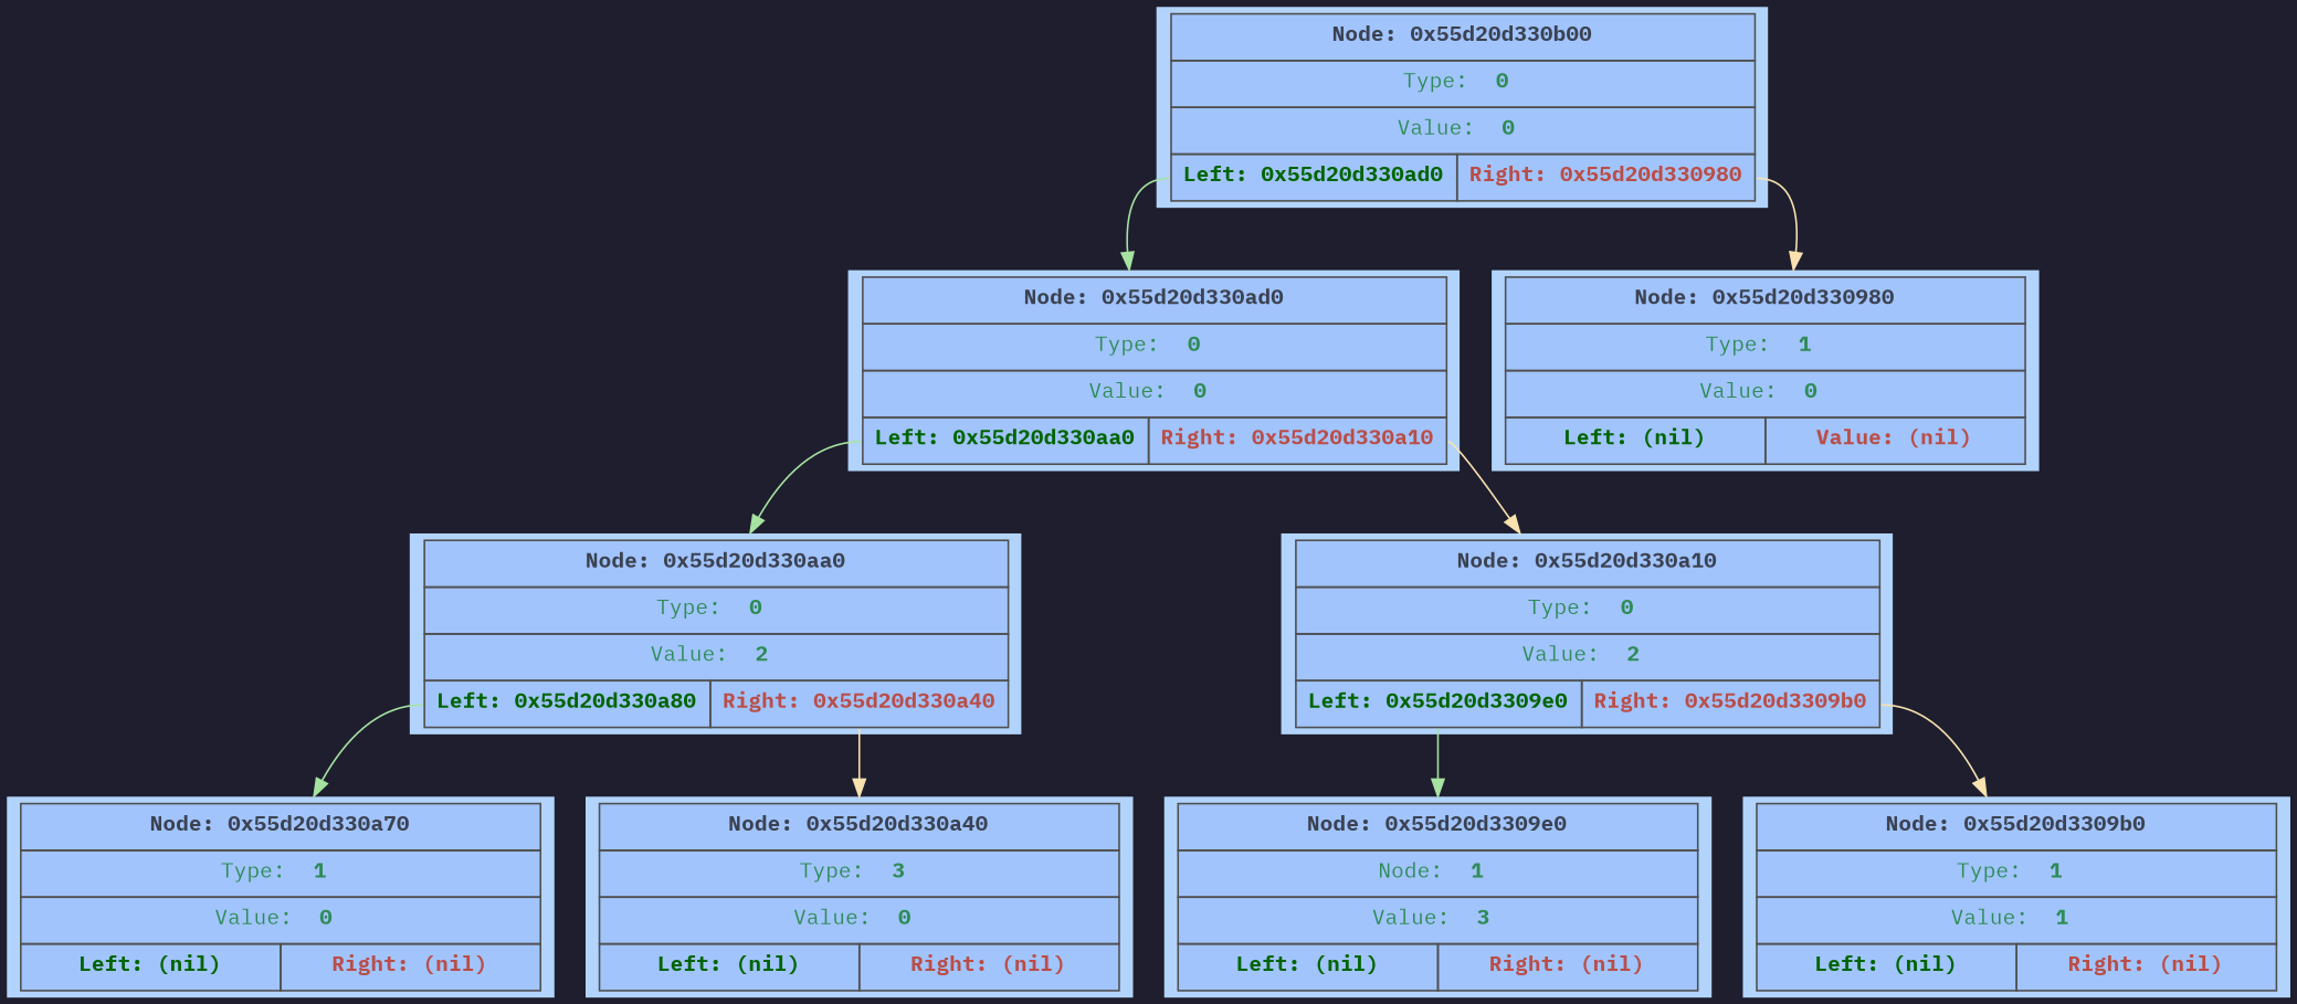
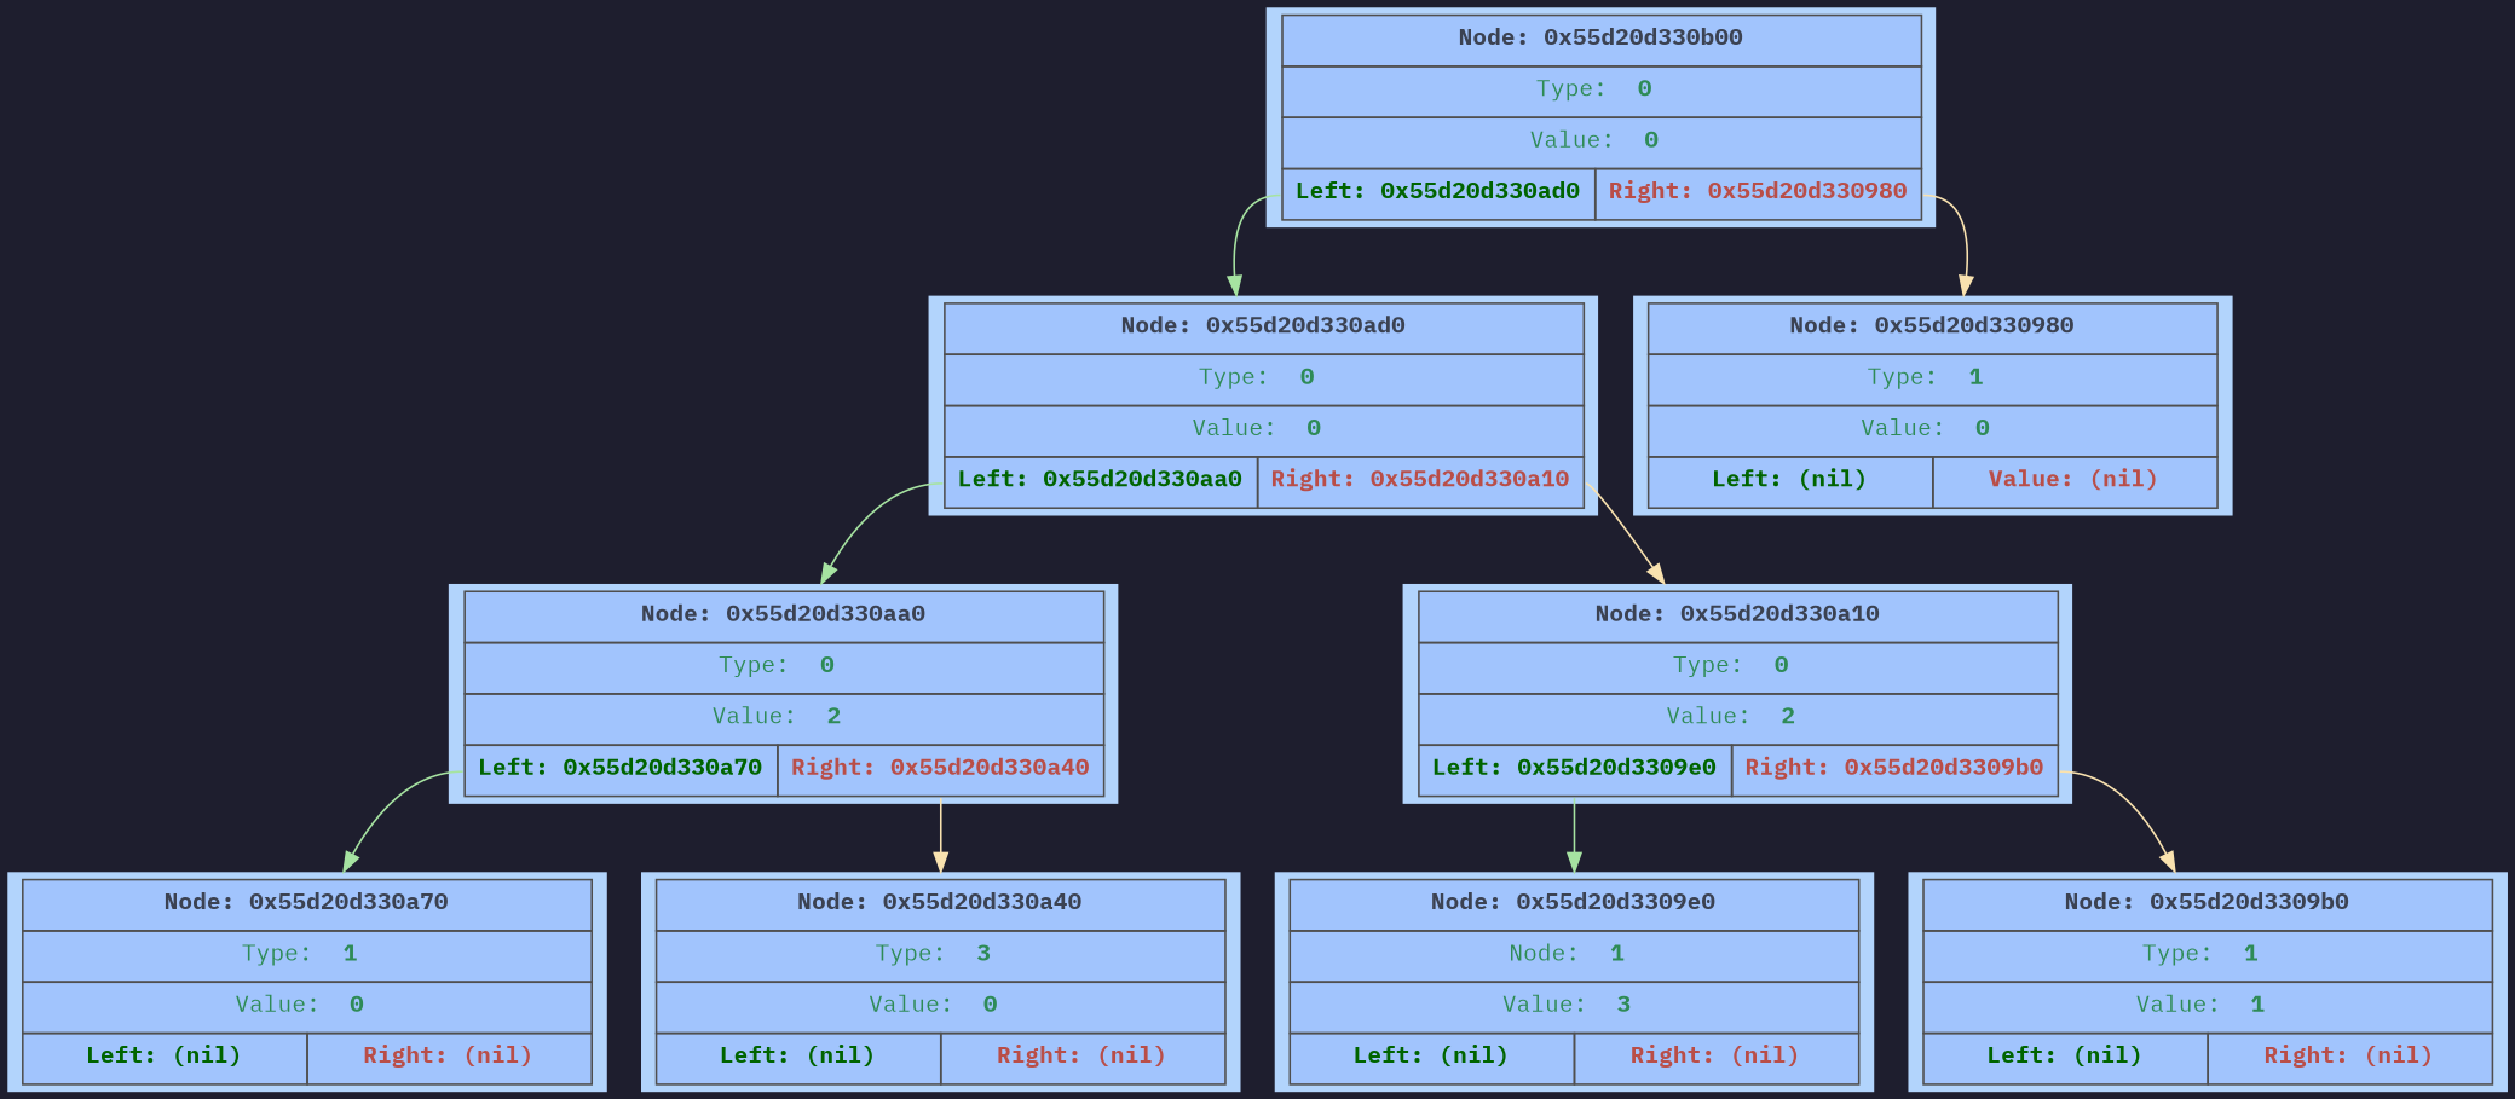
  digraph {
    bgcolor="#1e1e2e"
    fontname="IBM Plex Mono"
    rankdir=TB
    node [color="#fcf0d2" fillcolor="#b2d4fc" fontcolor="#1e1e2e" fontname="IBM Plex Mono" fontsize=12 shape=plaintext style=filled]
    edge [color="#a6e3a1" fontname="IBM Plex Mono" tailport=left]
    n1 [label=< 		         <table BORDER="0" CELLBORDER="1" CELLSPACING="0" CELLPADDING="6" BGCOLOR="#a1c4fd" COLOR="#4f4f4f"> 			           <tr><td align='center' colspan='2'><FONT COLOR='#3b4252'><b>Node: 0x55d20d330b00</b></FONT></td></tr> 			           <tr><td align='center' colspan='2'><FONT COLOR='#2e8b57'>Type: <b> 0 </b></FONT></td></tr> 			           <tr><td align='center' colspan='2'><FONT COLOR='#2e8b57'>Value: <b> 0 </b></FONT></td></tr> 			           <tr> 			               <td WIDTH='150' PORT='left'  align='center'><FONT COLOR='#006400'><b>Left: 0x55d20d330ad0</b></FONT></td> 			               <td WIDTH='150' PORT='right' align='center'><FONT COLOR='#b94e48'><b>Right: 0x55d20d330980</b></FONT></td> 			           </tr> 		         </table> >]
    n2 [label=< 		         <table BORDER="0" CELLBORDER="1" CELLSPACING="0" CELLPADDING="6" BGCOLOR="#a1c4fd" COLOR="#4f4f4f"> 			           <tr><td align='center' colspan='2'><FONT COLOR='#3b4252'><b>Node: 0x55d20d330ad0</b></FONT></td></tr> 			           <tr><td align='center' colspan='2'><FONT COLOR='#2e8b57'>Type: <b> 0 </b></FONT></td></tr> 			           <tr><td align='center' colspan='2'><FONT COLOR='#2e8b57'>Value: <b> 0 </b></FONT></td></tr> 			           <tr> 			               <td WIDTH='150' PORT='left'  align='center'><FONT COLOR='#006400'><b>Left: 0x55d20d330aa0</b></FONT></td> 			               <td WIDTH='150' PORT='right' align='center'><FONT COLOR='#b94e48'><b>Right: 0x55d20d330a10</b></FONT></td> 			           </tr> 		         </table> >]
    n3 [label=< 		         <table BORDER="0" CELLBORDER="1" CELLSPACING="0" CELLPADDING="6" BGCOLOR="#a1c4fd" COLOR="#4f4f4f"> 			           <tr><td align='center' colspan='2'><FONT COLOR='#3b4252'><b>Node: 0x55d20d330980</b></FONT></td></tr> 			           <tr><td align='center' colspan='2'><FONT COLOR='#2e8b57'>Type: <b> 1 </b></FONT></td></tr> 			           <tr><td align='center' colspan='2'><FONT COLOR='#2e8b57'>Value: <b> 0 </b></FONT></td></tr> 			           <tr> 			               <td WIDTH='150' PORT='left'  align='center'><FONT COLOR='#006400'><b>Left: (nil)</b></FONT></td> 			               <td WIDTH='150' PORT='right' align='center'><FONT COLOR='#b94e48'><b>Value: (nil)</b></FONT></td> 			           </tr> 		         </table> >]
-   n4 [label=< 		         <table BORDER="0" CELLBORDER="1" CELLSPACING="0" CELLPADDING="6" BGCOLOR="#a1c4fd" COLOR="#4f4f4f"> 			           <tr><td align='center' colspan='2'><FONT COLOR='#3b4252'><b>Node: 0x55d20d330aa0</b></FONT></td></tr> 			           <tr><td align='center' colspan='2'><FONT COLOR='#2e8b57'>Type: <b> 0 </b></FONT></td></tr> 			           <tr><td align='center' colspan='2'><FONT COLOR='#2e8b57'>Value: <b> 2 </b></FONT></td></tr> 			           <tr> 			               <td WIDTH='150' PORT='left'  align='center'><FONT COLOR='#006400'><b>Left: 0x55d20d330a80</b></FONT></td> 			               <td WIDTH='150' PORT='right' align='center'><FONT COLOR='#b94e48'><b>Right: 0x55d20d330a40</b></FONT></td> 			           </tr> 		         </table> >]
+   n4 [label=< 		         <table BORDER="0" CELLBORDER="1" CELLSPACING="0" CELLPADDING="6" BGCOLOR="#a1c4fd" COLOR="#4f4f4f"> 			           <tr><td align='center' colspan='2'><FONT COLOR='#3b4252'><b>Node: 0x55d20d330aa0</b></FONT></td></tr> 			           <tr><td align='center' colspan='2'><FONT COLOR='#2e8b57'>Type: <b> 0 </b></FONT></td></tr> 			           <tr><td align='center' colspan='2'><FONT COLOR='#2e8b57'>Value: <b> 2 </b></FONT></td></tr> 			           <tr> 			               <td WIDTH='150' PORT='left'  align='center'><FONT COLOR='#006400'><b>Left: 0x55d20d330a70</b></FONT></td> 			               <td WIDTH='150' PORT='right' align='center'><FONT COLOR='#b94e48'><b>Right: 0x55d20d330a40</b></FONT></td> 			           </tr> 		         </table> >]
    n5 [label=< 		         <table BORDER="0" CELLBORDER="1" CELLSPACING="0" CELLPADDING="6" BGCOLOR="#a1c4fd" COLOR="#4f4f4f"> 			           <tr><td align='center' colspan='2'><FONT COLOR='#3b4252'><b>Node: 0x55d20d330a10</b></FONT></td></tr> 			           <tr><td align='center' colspan='2'><FONT COLOR='#2e8b57'>Type: <b> 0 </b></FONT></td></tr> 			           <tr><td align='center' colspan='2'><FONT COLOR='#2e8b57'>Value: <b> 2 </b></FONT></td></tr> 			           <tr> 			               <td WIDTH='150' PORT='left'  align='center'><FONT COLOR='#006400'><b>Left: 0x55d20d3309e0</b></FONT></td> 			               <td WIDTH='150' PORT='right' align='center'><FONT COLOR='#b94e48'><b>Right: 0x55d20d3309b0</b></FONT></td> 			           </tr> 		         </table> >]
    n6 [label=< 		         <table BORDER="0" CELLBORDER="1" CELLSPACING="0" CELLPADDING="6" BGCOLOR="#a1c4fd" COLOR="#4f4f4f"> 			           <tr><td align='center' colspan='2'><FONT COLOR='#3b4252'><b>Node: 0x55d20d330a70</b></FONT></td></tr> 			           <tr><td align='center' colspan='2'><FONT COLOR='#2e8b57'>Type: <b> 1 </b></FONT></td></tr> 			           <tr><td align='center' colspan='2'><FONT COLOR='#2e8b57'>Value: <b> 0 </b></FONT></td></tr> 			           <tr> 			               <td WIDTH='150' PORT='left'  align='center'><FONT COLOR='#006400'><b>Left: (nil)</b></FONT></td> 			               <td WIDTH='150' PORT='right' align='center'><FONT COLOR='#b94e48'><b>Right: (nil)</b></FONT></td> 			           </tr> 		         </table> >]
    n7 [label=< 		         <table BORDER="0" CELLBORDER="1" CELLSPACING="0" CELLPADDING="6" BGCOLOR="#a1c4fd" COLOR="#4f4f4f"> 			           <tr><td align='center' colspan='2'><FONT COLOR='#3b4252'><b>Node: 0x55d20d330a40</b></FONT></td></tr> 			           <tr><td align='center' colspan='2'><FONT COLOR='#2e8b57'>Type: <b> 3 </b></FONT></td></tr> 			           <tr><td align='center' colspan='2'><FONT COLOR='#2e8b57'>Value: <b> 0 </b></FONT></td></tr> 			           <tr> 			               <td WIDTH='150' PORT='left'  align='center'><FONT COLOR='#006400'><b>Left: (nil)</b></FONT></td> 			               <td WIDTH='150' PORT='right' align='center'><FONT COLOR='#b94e48'><b>Right: (nil)</b></FONT></td> 			           </tr> 		         </table> >]
    n8 [label=< 		         <table BORDER="0" CELLBORDER="1" CELLSPACING="0" CELLPADDING="6" BGCOLOR="#a1c4fd" COLOR="#4f4f4f"> 			           <tr><td align='center' colspan='2'><FONT COLOR='#3b4252'><b>Node: 0x55d20d3309e0</b></FONT></td></tr> 			           <tr><td align='center' colspan='2'><FONT COLOR='#2e8b57'>Node: <b> 1 </b></FONT></td></tr> 			           <tr><td align='center' colspan='2'><FONT COLOR='#2e8b57'>Value: <b> 3 </b></FONT></td></tr> 			           <tr> 			               <td WIDTH='150' PORT='left'  align='center'><FONT COLOR='#006400'><b>Left: (nil)</b></FONT></td> 			               <td WIDTH='150' PORT='right' align='center'><FONT COLOR='#b94e48'><b>Right: (nil)</b></FONT></td> 			           </tr> 		         </table> >]
    n9 [label=< 		         <table BORDER="0" CELLBORDER="1" CELLSPACING="0" CELLPADDING="6" BGCOLOR="#a1c4fd" COLOR="#4f4f4f"> 			           <tr><td align='center' colspan='2'><FONT COLOR='#3b4252'><b>Node: 0x55d20d3309b0</b></FONT></td></tr> 			           <tr><td align='center' colspan='2'><FONT COLOR='#2e8b57'>Type: <b> 1 </b></FONT></td></tr> 			           <tr><td align='center' colspan='2'><FONT COLOR='#2e8b57'>Value: <b> 1 </b></FONT></td></tr> 			           <tr> 			               <td WIDTH='150' PORT='left'  align='center'><FONT COLOR='#006400'><b>Left: (nil)</b></FONT></td> 			               <td WIDTH='150' PORT='right' align='center'><FONT COLOR='#b94e48'><b>Right: (nil)</b></FONT></td> 			           </tr> 		         </table> >]
    n1 -> n2
    n1 -> n3 [color="#f9e2af" tailport=right]
    n2 -> n4
    n2 -> n5 [color="#f9e2af" tailport=right]
    n4 -> n6
    n4 -> n7 [color="#f9e2af" tailport=right]
    n5 -> n8
    n5 -> n9 [color="#f9e2af" tailport=right]
  }
